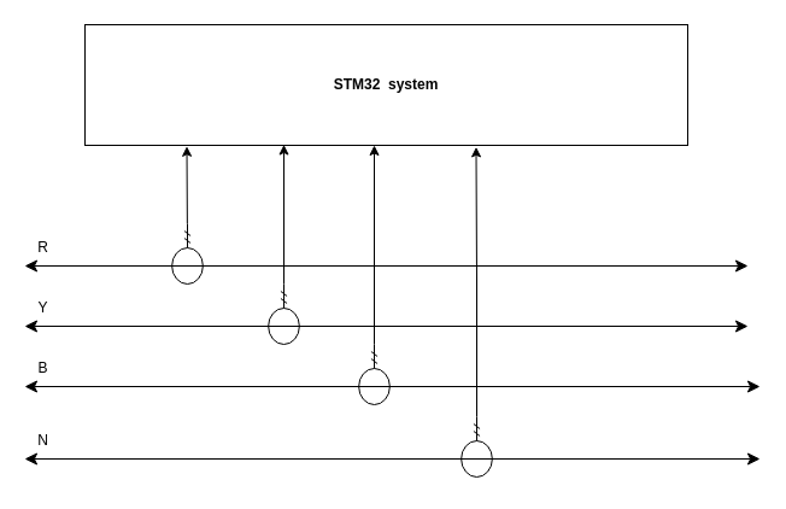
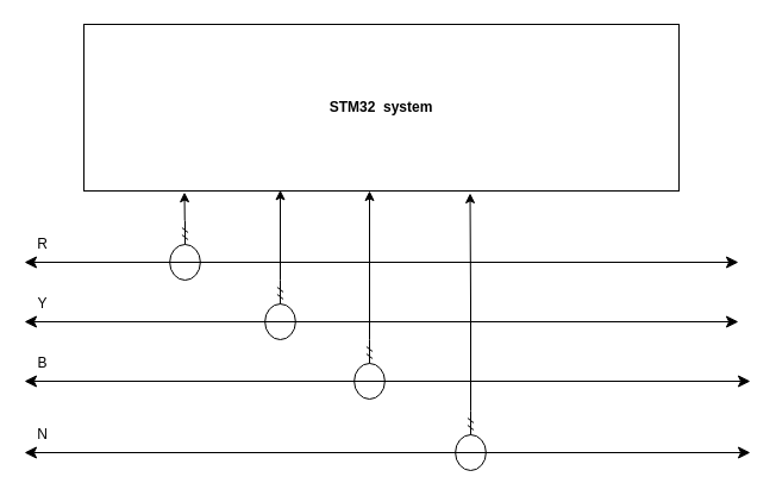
  <mxCell id="0" />
  <mxCell id="1" parent="0" />
- <mxCell id="2" value="&lt;b&gt;STM32&amp;nbsp; system&lt;/b&gt;" style="whiteSpace=wrap;html=1;" vertex="1" parent="1"><mxGeometry x="70" y="20" width="500" height="100" as="geometry" /></mxCell>
+ <mxCell id="2" value="&lt;b&gt;STM32&amp;nbsp; system&lt;/b&gt;" style="whiteSpace=wrap;html=1;" vertex="1" parent="1"><mxGeometry x="70" y="20" width="500" height="140" as="geometry" /></mxCell>
  <mxCell id="3" value="" style="pointerEvents=1;verticalLabelPosition=bottom;shadow=0;dashed=0;align=center;html=1;verticalAlign=top;shape=mxgraph.electrical.inductors.current_transformer_2;rotation=-90;" vertex="1" parent="1"><mxGeometry x="130" y="180" width="50" height="60" as="geometry" /></mxCell>
  <mxCell id="4" style="edgeStyle=orthogonalEdgeStyle;rounded=0;orthogonalLoop=1;jettySize=auto;html=1;entryX=0.33;entryY=0.995;entryDx=0;entryDy=0;entryPerimeter=0;" edge="1" parent="1" source="5" target="2"><mxGeometry relative="1" as="geometry" /></mxCell>
  <mxCell id="5" value="" style="pointerEvents=1;verticalLabelPosition=bottom;shadow=0;dashed=0;align=center;html=1;verticalAlign=top;shape=mxgraph.electrical.inductors.current_transformer_2;rotation=-90;" vertex="1" parent="1"><mxGeometry x="210" y="230" width="50" height="60" as="geometry" /></mxCell>
  <mxCell id="6" style="edgeStyle=orthogonalEdgeStyle;rounded=0;orthogonalLoop=1;jettySize=auto;html=1;entryX=0.48;entryY=1;entryDx=0;entryDy=0;entryPerimeter=0;" edge="1" parent="1" source="7" target="2"><mxGeometry relative="1" as="geometry" /></mxCell>
  <mxCell id="7" value="" style="pointerEvents=1;verticalLabelPosition=bottom;shadow=0;dashed=0;align=center;html=1;verticalAlign=top;shape=mxgraph.electrical.inductors.current_transformer_2;rotation=-90;" vertex="1" parent="1"><mxGeometry x="285" y="280" width="50" height="60" as="geometry" /></mxCell>
  <mxCell id="8" value="" style="edgeStyle=none;orthogonalLoop=1;jettySize=auto;html=1;endArrow=classic;startArrow=classic;endSize=8;startSize=8;rounded=0;" edge="1" parent="1"><mxGeometry width="100" relative="1" as="geometry"><mxPoint x="20" y="220" as="sourcePoint" /><mxPoint x="620" y="220" as="targetPoint" /><Array as="points" /></mxGeometry></mxCell>
  <mxCell id="9" value="" style="edgeStyle=none;orthogonalLoop=1;jettySize=auto;html=1;endArrow=classic;startArrow=classic;endSize=8;startSize=8;rounded=0;" edge="1" parent="1"><mxGeometry width="100" relative="1" as="geometry"><mxPoint x="20" y="270" as="sourcePoint" /><mxPoint x="620" y="270" as="targetPoint" /><Array as="points" /></mxGeometry></mxCell>
  <mxCell id="10" value="" style="edgeStyle=none;orthogonalLoop=1;jettySize=auto;html=1;endArrow=classic;startArrow=classic;endSize=8;startSize=8;rounded=0;" edge="1" parent="1"><mxGeometry width="100" relative="1" as="geometry"><mxPoint x="20" y="320" as="sourcePoint" /><mxPoint x="630" y="320" as="targetPoint" /><Array as="points" /></mxGeometry></mxCell>
  <mxCell id="11" value="" style="edgeStyle=none;orthogonalLoop=1;jettySize=auto;html=1;rounded=0;entryX=0.169;entryY=1.008;entryDx=0;entryDy=0;entryPerimeter=0;" edge="1" parent="1" source="3" target="2"><mxGeometry width="100" relative="1" as="geometry"><mxPoint x="10" y="180" as="sourcePoint" /><mxPoint x="110" y="180" as="targetPoint" /><Array as="points" /></mxGeometry></mxCell>
  <mxCell id="12" value="R" style="text;html=1;align=center;verticalAlign=middle;resizable=0;points=[];autosize=1;strokeColor=none;fillColor=none;" vertex="1" parent="1"><mxGeometry x="20" y="190" width="30" height="30" as="geometry" /></mxCell>
  <mxCell id="13" value="Y" style="text;html=1;align=center;verticalAlign=middle;resizable=0;points=[];autosize=1;strokeColor=none;fillColor=none;" vertex="1" parent="1"><mxGeometry x="20" y="240" width="30" height="30" as="geometry" /></mxCell>
  <mxCell id="14" value="B" style="text;html=1;align=center;verticalAlign=middle;resizable=0;points=[];autosize=1;strokeColor=none;fillColor=none;" vertex="1" parent="1"><mxGeometry x="20" y="290" width="30" height="30" as="geometry" /></mxCell>
  <mxCell id="15" style="edgeStyle=orthogonalEdgeStyle;rounded=0;orthogonalLoop=1;jettySize=auto;html=1;entryX=0.649;entryY=1.014;entryDx=0;entryDy=0;entryPerimeter=0;" edge="1" parent="1" source="16" target="2"><mxGeometry relative="1" as="geometry" /></mxCell>
  <mxCell id="16" value="" style="pointerEvents=1;verticalLabelPosition=bottom;shadow=0;dashed=0;align=center;html=1;verticalAlign=top;shape=mxgraph.electrical.inductors.current_transformer_2;rotation=-90;" vertex="1" parent="1"><mxGeometry x="370" y="340" width="50" height="60" as="geometry" /></mxCell>
  <mxCell id="17" value="" style="edgeStyle=none;orthogonalLoop=1;jettySize=auto;html=1;endArrow=classic;startArrow=classic;endSize=8;startSize=8;rounded=0;" edge="1" parent="1"><mxGeometry width="100" relative="1" as="geometry"><mxPoint x="20" y="380" as="sourcePoint" /><mxPoint x="630" y="380" as="targetPoint" /><Array as="points" /></mxGeometry></mxCell>
  <mxCell id="18" value="N" style="text;html=1;align=center;verticalAlign=middle;resizable=0;points=[];autosize=1;strokeColor=none;fillColor=none;" vertex="1" parent="1"><mxGeometry x="20" y="350" width="30" height="30" as="geometry" /></mxCell>
